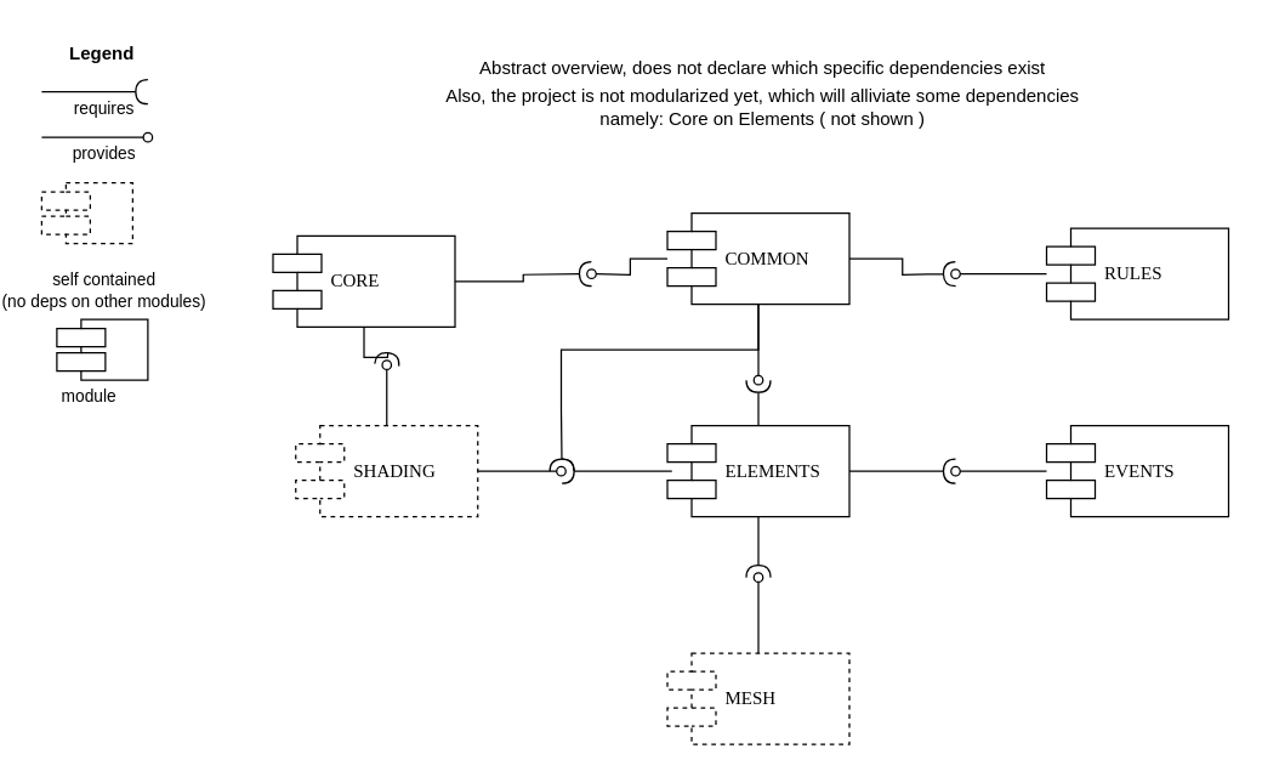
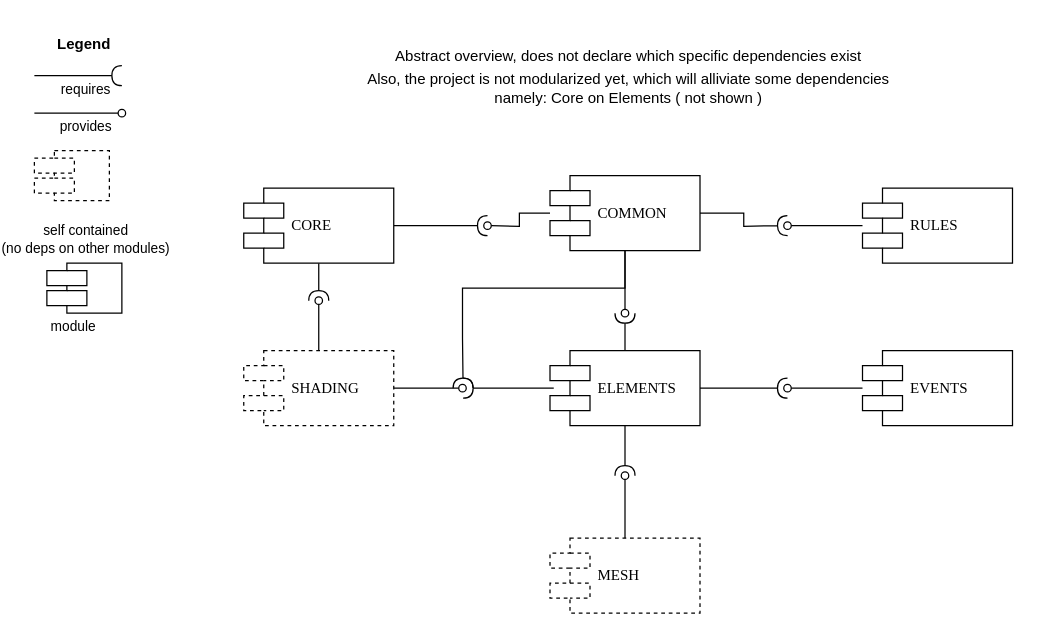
  <mxCell id="0" />
  <mxCell id="1" parent="0" />
  <mxCell id="2" style="edgeStyle=orthogonalEdgeStyle;rounded=0;orthogonalLoop=1;jettySize=auto;html=1;endArrow=halfCircle;endFill=0;" parent="1" source="4" edge="1"><mxGeometry relative="1" as="geometry"><mxPoint x="247.5" y="240" as="targetPoint" /></mxGeometry></mxCell>
  <mxCell id="3" style="edgeStyle=orthogonalEdgeStyle;rounded=0;orthogonalLoop=1;jettySize=auto;html=1;endArrow=halfCircle;endFill=0;" parent="1" source="4" edge="1"><mxGeometry relative="1" as="geometry"><mxPoint x="382.5" y="180" as="targetPoint" /></mxGeometry></mxCell>
- <mxCell id="4" value="CORE" style="shape=component;align=left;spacingLeft=36;rounded=0;shadow=0;comic=0;labelBackgroundColor=none;strokeWidth=1;fontFamily=Verdana;fontSize=12;html=1;" parent="1" vertex="1"><mxGeometry x="172.5" y="155" width="120" height="60" as="geometry" /></mxCell>
+ <mxCell id="4" value="CORE" style="shape=component;align=left;spacingLeft=36;rounded=0;shadow=0;comic=0;labelBackgroundColor=none;strokeWidth=1;fontFamily=Verdana;fontSize=12;html=1;" parent="1" vertex="1"><mxGeometry x="187.5" y="150" width="120" height="60" as="geometry" /></mxCell>
  <mxCell id="5" style="edgeStyle=orthogonalEdgeStyle;rounded=0;orthogonalLoop=1;jettySize=auto;html=1;endArrow=oval;endFill=0;" parent="1" source="6" edge="1"><mxGeometry relative="1" as="geometry"><mxPoint x="622.5" y="180" as="targetPoint" /></mxGeometry></mxCell>
  <mxCell id="6" value="RULES" style="shape=component;align=left;spacingLeft=36;rounded=0;shadow=0;comic=0;labelBackgroundColor=none;strokeWidth=1;fontFamily=Verdana;fontSize=12;html=1;" parent="1" vertex="1"><mxGeometry x="682.5" y="150" width="120" height="60" as="geometry" /></mxCell>
  <mxCell id="7" style="edgeStyle=orthogonalEdgeStyle;rounded=0;orthogonalLoop=1;jettySize=auto;html=1;endArrow=oval;endFill=0;" parent="1" source="11" edge="1"><mxGeometry relative="1" as="geometry"><mxPoint x="492.5" y="250" as="targetPoint" /></mxGeometry></mxCell>
  <mxCell id="8" style="edgeStyle=orthogonalEdgeStyle;rounded=0;orthogonalLoop=1;jettySize=auto;html=1;endArrow=oval;endFill=0;" parent="1" source="11" edge="1"><mxGeometry relative="1" as="geometry"><mxPoint x="382.5" y="180" as="targetPoint" /></mxGeometry></mxCell>
  <mxCell id="9" style="edgeStyle=orthogonalEdgeStyle;rounded=0;orthogonalLoop=1;jettySize=auto;html=1;endArrow=halfCircle;endFill=0;" parent="1" source="11" edge="1"><mxGeometry relative="1" as="geometry"><mxPoint x="363" y="310" as="targetPoint" /><Array as="points"><mxPoint x="492.5" y="230" /><mxPoint x="362.5" y="230" /><mxPoint x="362.5" y="270" /></Array></mxGeometry></mxCell>
  <mxCell id="10" style="edgeStyle=orthogonalEdgeStyle;rounded=0;orthogonalLoop=1;jettySize=auto;html=1;endArrow=halfCircle;endFill=0;" parent="1" source="11" edge="1"><mxGeometry relative="1" as="geometry"><mxPoint x="622.5" y="180" as="targetPoint" /></mxGeometry></mxCell>
  <mxCell id="11" value="COMMON" style="shape=component;align=left;spacingLeft=36;rounded=0;shadow=0;comic=0;labelBackgroundColor=none;strokeWidth=1;fontFamily=Verdana;fontSize=12;html=1;" parent="1" vertex="1"><mxGeometry x="432.5" y="140" width="120" height="60" as="geometry" /></mxCell>
  <mxCell id="12" style="edgeStyle=orthogonalEdgeStyle;rounded=0;orthogonalLoop=1;jettySize=auto;html=1;endArrow=halfCircle;endFill=0;" parent="1" source="16" edge="1"><mxGeometry relative="1" as="geometry"><mxPoint x="492.5" y="250" as="targetPoint" /></mxGeometry></mxCell>
  <mxCell id="13" style="edgeStyle=orthogonalEdgeStyle;rounded=0;orthogonalLoop=1;jettySize=auto;html=1;endArrow=halfCircle;endFill=0;" parent="1" edge="1"><mxGeometry relative="1" as="geometry"><mxPoint x="363" y="310" as="targetPoint" /><mxPoint x="435.5" y="310" as="sourcePoint" /></mxGeometry></mxCell>
  <mxCell id="14" style="edgeStyle=orthogonalEdgeStyle;rounded=0;orthogonalLoop=1;jettySize=auto;html=1;endArrow=halfCircle;endFill=0;" parent="1" source="16" edge="1"><mxGeometry relative="1" as="geometry"><mxPoint x="622.5" y="310" as="targetPoint" /></mxGeometry></mxCell>
  <mxCell id="15" style="edgeStyle=orthogonalEdgeStyle;rounded=0;orthogonalLoop=1;jettySize=auto;html=1;endArrow=halfCircle;endFill=0;" edge="1" parent="1" source="16"><mxGeometry relative="1" as="geometry"><mxPoint x="492.5" y="380" as="targetPoint" /></mxGeometry></mxCell>
  <mxCell id="16" value="ELEMENTS" style="shape=component;align=left;spacingLeft=36;rounded=0;shadow=0;comic=0;labelBackgroundColor=none;strokeWidth=1;fontFamily=Verdana;fontSize=12;html=1;" parent="1" vertex="1"><mxGeometry x="432.5" y="280" width="120" height="60" as="geometry" /></mxCell>
  <mxCell id="17" style="edgeStyle=orthogonalEdgeStyle;rounded=0;orthogonalLoop=1;jettySize=auto;html=1;endArrow=oval;endFill=0;" parent="1" source="18" edge="1"><mxGeometry relative="1" as="geometry"><mxPoint x="622.5" y="310" as="targetPoint" /></mxGeometry></mxCell>
  <mxCell id="18" value="EVENTS" style="shape=component;align=left;spacingLeft=36;rounded=0;shadow=0;comic=0;labelBackgroundColor=none;strokeWidth=1;fontFamily=Verdana;fontSize=12;html=1;" parent="1" vertex="1"><mxGeometry x="682.5" y="280" width="120" height="60" as="geometry" /></mxCell>
  <mxCell id="19" style="edgeStyle=orthogonalEdgeStyle;rounded=0;orthogonalLoop=1;jettySize=auto;html=1;endArrow=oval;endFill=0;" parent="1" source="21" edge="1"><mxGeometry relative="1" as="geometry"><mxPoint x="247.5" y="240" as="targetPoint" /></mxGeometry></mxCell>
  <mxCell id="20" style="edgeStyle=orthogonalEdgeStyle;rounded=0;orthogonalLoop=1;jettySize=auto;html=1;endArrow=oval;endFill=0;" parent="1" source="21" edge="1"><mxGeometry relative="1" as="geometry"><mxPoint x="362.5" y="310" as="targetPoint" /></mxGeometry></mxCell>
  <mxCell id="21" value="SHADING" style="shape=component;align=left;spacingLeft=36;rounded=0;shadow=0;comic=0;labelBackgroundColor=none;strokeWidth=1;fontFamily=Verdana;fontSize=12;html=1;dashed=1;" parent="1" vertex="1"><mxGeometry x="187.5" y="280" width="120" height="60" as="geometry" /></mxCell>
  <mxCell id="22" value="&lt;b&gt;Legend&lt;/b&gt;" style="text;html=1;strokeColor=none;fillColor=none;align=center;verticalAlign=middle;whiteSpace=wrap;rounded=0;" parent="1" vertex="1"><mxGeometry x="30" y="20" width="60" height="30" as="geometry" /></mxCell>
  <mxCell id="23" style="edgeStyle=orthogonalEdgeStyle;rounded=0;orthogonalLoop=1;jettySize=auto;html=1;endArrow=halfCircle;endFill=0;" parent="1" edge="1"><mxGeometry relative="1" as="geometry"><mxPoint x="90" y="60" as="targetPoint" /><mxPoint x="20" y="60" as="sourcePoint" /></mxGeometry></mxCell>
  <mxCell id="24" value="requires" style="edgeLabel;html=1;align=center;verticalAlign=middle;resizable=0;points=[];" parent="23" vertex="1" connectable="0"><mxGeometry x="-0.438" y="1" relative="1" as="geometry"><mxPoint x="20" y="11" as="offset" /></mxGeometry></mxCell>
  <mxCell id="25" style="edgeStyle=orthogonalEdgeStyle;rounded=0;orthogonalLoop=1;jettySize=auto;html=1;endArrow=oval;endFill=0;" parent="1" edge="1"><mxGeometry relative="1" as="geometry"><mxPoint x="90" y="90" as="targetPoint" /><mxPoint x="20" y="90" as="sourcePoint" /><Array as="points"><mxPoint x="90" y="90" /><mxPoint x="90" y="90" /></Array></mxGeometry></mxCell>
  <mxCell id="26" value="provides" style="edgeLabel;html=1;align=center;verticalAlign=middle;resizable=0;points=[];" parent="25" vertex="1" connectable="0"><mxGeometry x="0.179" relative="1" as="geometry"><mxPoint x="-1" y="10" as="offset" /></mxGeometry></mxCell>
  <mxCell id="27" value="self contained&lt;div&gt;(no deps on other modules)&lt;/div&gt;" style="edgeLabel;html=1;align=center;verticalAlign=middle;resizable=0;points=[];" parent="25" vertex="1" connectable="0"><mxGeometry x="0.179" relative="1" as="geometry"><mxPoint x="-1" y="100" as="offset" /></mxGeometry></mxCell>
  <mxCell id="28" value="module" style="edgeLabel;html=1;align=center;verticalAlign=middle;resizable=0;points=[];" parent="25" vertex="1" connectable="0"><mxGeometry x="0.179" relative="1" as="geometry"><mxPoint x="-11" y="170" as="offset" /></mxGeometry></mxCell>
  <mxCell id="29" value="Abstract overview, does not declare which specific dependencies exist" style="text;html=1;align=center;verticalAlign=middle;resizable=0;points=[];autosize=1;strokeColor=none;fillColor=none;" parent="1" vertex="1"><mxGeometry x="295" y="30" width="400" height="30" as="geometry" /></mxCell>
  <mxCell id="30" value="Also, the project is not modularized yet, which will alliviate some dependencies&lt;div&gt;namely: Core on Elements ( not shown )&lt;/div&gt;" style="text;html=1;align=center;verticalAlign=middle;resizable=0;points=[];autosize=1;strokeColor=none;fillColor=none;" parent="1" vertex="1"><mxGeometry x="275" y="50" width="440" height="40" as="geometry" /></mxCell>
  <mxCell id="31" value="" style="shape=component;align=left;spacingLeft=36;rounded=0;shadow=0;comic=0;labelBackgroundColor=none;strokeWidth=1;fontFamily=Verdana;fontSize=12;html=1;dashed=1;" parent="1" vertex="1"><mxGeometry x="20" y="120" width="60" height="40" as="geometry" /></mxCell>
  <mxCell id="32" value="" style="shape=component;align=left;spacingLeft=36;rounded=0;shadow=0;comic=0;labelBackgroundColor=none;strokeWidth=1;fontFamily=Verdana;fontSize=12;html=1;" parent="1" vertex="1"><mxGeometry x="30" y="210" width="60" height="40" as="geometry" /></mxCell>
  <mxCell id="33" style="edgeStyle=orthogonalEdgeStyle;rounded=0;orthogonalLoop=1;jettySize=auto;html=1;endArrow=oval;endFill=0;" edge="1" parent="1" source="34"><mxGeometry relative="1" as="geometry"><mxPoint x="492.5" y="380" as="targetPoint" /></mxGeometry></mxCell>
  <mxCell id="34" value="MESH" style="shape=component;align=left;spacingLeft=36;rounded=0;shadow=0;comic=0;labelBackgroundColor=none;strokeWidth=1;fontFamily=Verdana;fontSize=12;html=1;dashed=1;" vertex="1" parent="1"><mxGeometry x="432.5" y="430" width="120" height="60" as="geometry" /></mxCell>
